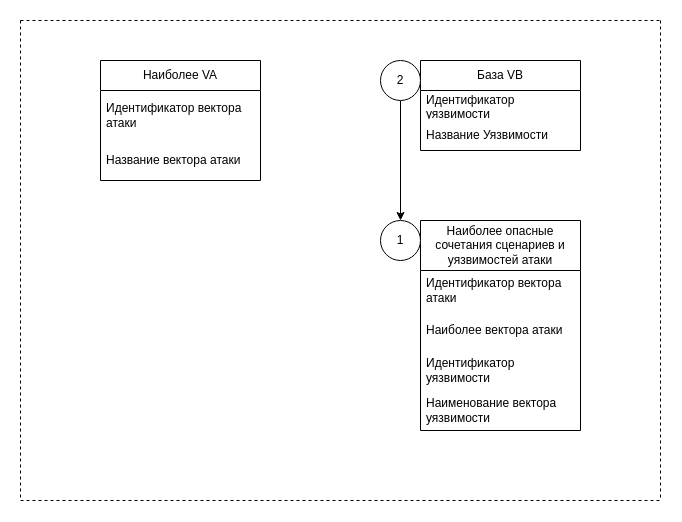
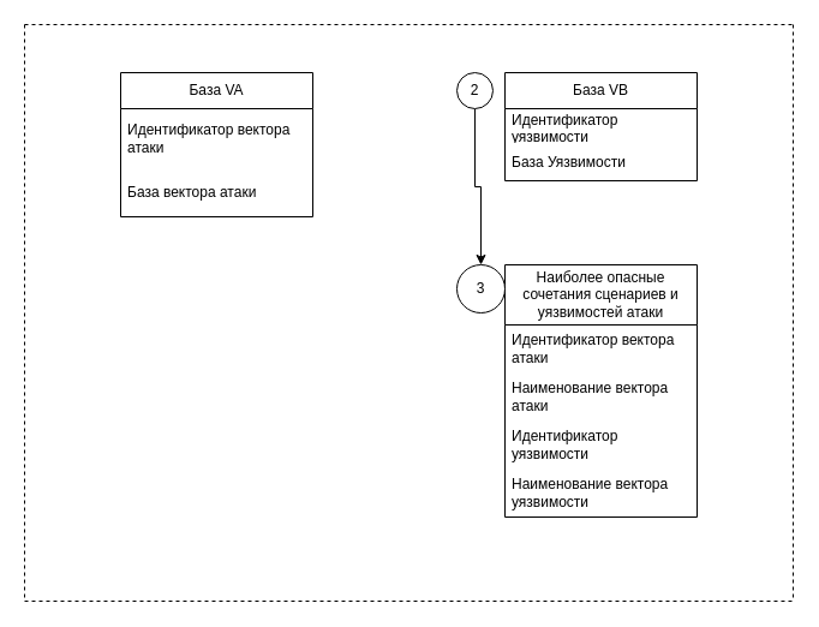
  <mxCell id="0" />
  <mxCell id="1" parent="0" />
  <mxCell id="2" value="" style="endArrow=none;dashed=1;html=1;rounded=0;" parent="1" edge="1"><mxGeometry width="50" height="50" relative="1" as="geometry"><mxPoint x="20" y="20" as="sourcePoint" /><mxPoint x="660" y="20" as="targetPoint" /></mxGeometry></mxCell>
  <mxCell id="3" value="" style="endArrow=none;dashed=1;html=1;rounded=0;" parent="1" edge="1"><mxGeometry width="50" height="50" relative="1" as="geometry"><mxPoint x="20" y="20" as="sourcePoint" /><mxPoint x="20" y="500" as="targetPoint" /></mxGeometry></mxCell>
  <mxCell id="4" value="" style="endArrow=none;dashed=1;html=1;rounded=0;" parent="1" edge="1"><mxGeometry width="50" height="50" relative="1" as="geometry"><mxPoint x="20" y="500" as="sourcePoint" /><mxPoint x="660" y="500" as="targetPoint" /></mxGeometry></mxCell>
- <mxCell id="5" value="Наиболее VA" style="swimlane;fontStyle=0;childLayout=stackLayout;horizontal=1;startSize=30;horizontalStack=0;resizeParent=1;resizeParentMax=0;resizeLast=0;collapsible=1;marginBottom=0;whiteSpace=wrap;html=1;" parent="1" vertex="1"><mxGeometry x="100" y="60" width="160" height="120" as="geometry" /></mxCell>
+ <mxCell id="5" value="База VA" style="swimlane;fontStyle=0;childLayout=stackLayout;horizontal=1;startSize=30;horizontalStack=0;resizeParent=1;resizeParentMax=0;resizeLast=0;collapsible=1;marginBottom=0;whiteSpace=wrap;html=1;" parent="1" vertex="1"><mxGeometry x="100" y="60" width="160" height="120" as="geometry" /></mxCell>
  <mxCell id="6" value="Идентификатор вектора атаки" style="text;strokeColor=none;fillColor=none;align=left;verticalAlign=middle;spacingLeft=4;spacingRight=4;overflow=hidden;points=[[0,0.5],[1,0.5]];portConstraint=eastwest;rotatable=0;whiteSpace=wrap;html=1;" parent="5" vertex="1"><mxGeometry y="30" width="160" height="50" as="geometry" /></mxCell>
- <mxCell id="7" value="Название вектора атаки" style="text;strokeColor=none;fillColor=none;align=left;verticalAlign=middle;spacingLeft=4;spacingRight=4;overflow=hidden;points=[[0,0.5],[1,0.5]];portConstraint=eastwest;rotatable=0;whiteSpace=wrap;html=1;" parent="5" vertex="1"><mxGeometry y="80" width="160" height="40" as="geometry" /></mxCell>
+ <mxCell id="7" value="База вектора атаки" style="text;strokeColor=none;fillColor=none;align=left;verticalAlign=middle;spacingLeft=4;spacingRight=4;overflow=hidden;points=[[0,0.5],[1,0.5]];portConstraint=eastwest;rotatable=0;whiteSpace=wrap;html=1;" parent="5" vertex="1"><mxGeometry y="80" width="160" height="40" as="geometry" /></mxCell>
  <mxCell id="8" value="База VB" style="swimlane;fontStyle=0;childLayout=stackLayout;horizontal=1;startSize=30;horizontalStack=0;resizeParent=1;resizeParentMax=0;resizeLast=0;collapsible=1;marginBottom=0;whiteSpace=wrap;html=1;" parent="1" vertex="1"><mxGeometry x="420" y="60" width="160" height="90" as="geometry" /></mxCell>
  <mxCell id="9" value="Идентификатор уязвимости" style="text;strokeColor=none;fillColor=none;align=left;verticalAlign=middle;spacingLeft=4;spacingRight=4;overflow=hidden;points=[[0,0.5],[1,0.5]];portConstraint=eastwest;rotatable=0;whiteSpace=wrap;html=1;" parent="8" vertex="1"><mxGeometry y="30" width="160" height="30" as="geometry" /></mxCell>
- <mxCell id="10" value="Название Уязвимости" style="text;strokeColor=none;fillColor=none;align=left;verticalAlign=middle;spacingLeft=4;spacingRight=4;overflow=hidden;points=[[0,0.5],[1,0.5]];portConstraint=eastwest;rotatable=0;whiteSpace=wrap;html=1;" parent="8" vertex="1"><mxGeometry y="60" width="160" height="30" as="geometry" /></mxCell>
+ <mxCell id="10" value="База Уязвимости" style="text;strokeColor=none;fillColor=none;align=left;verticalAlign=middle;spacingLeft=4;spacingRight=4;overflow=hidden;points=[[0,0.5],[1,0.5]];portConstraint=eastwest;rotatable=0;whiteSpace=wrap;html=1;" parent="8" vertex="1"><mxGeometry y="60" width="160" height="30" as="geometry" /></mxCell>
  <mxCell id="11" value="" style="endArrow=none;dashed=1;html=1;rounded=0;" parent="1" edge="1"><mxGeometry width="50" height="50" relative="1" as="geometry"><mxPoint x="660" y="20" as="sourcePoint" /><mxPoint x="660" y="500" as="targetPoint" /></mxGeometry></mxCell>
  <mxCell id="12" value="Наиболее опасные сочетания сценариев и уязвимостей атаки" style="swimlane;fontStyle=0;childLayout=stackLayout;horizontal=1;startSize=50;horizontalStack=0;resizeParent=1;resizeParentMax=0;resizeLast=0;collapsible=1;marginBottom=0;whiteSpace=wrap;html=1;" parent="1" vertex="1"><mxGeometry x="420" y="220" width="160" height="210" as="geometry" /></mxCell>
  <mxCell id="13" value="Идентификатор вектора атаки" style="text;strokeColor=none;fillColor=none;align=left;verticalAlign=middle;spacingLeft=4;spacingRight=4;overflow=hidden;points=[[0,0.5],[1,0.5]];portConstraint=eastwest;rotatable=0;whiteSpace=wrap;html=1;" parent="12" vertex="1"><mxGeometry y="50" width="160" height="40" as="geometry" /></mxCell>
- <mxCell id="14" value="Наиболее вектора атаки" style="text;strokeColor=none;fillColor=none;align=left;verticalAlign=middle;spacingLeft=4;spacingRight=4;overflow=hidden;points=[[0,0.5],[1,0.5]];portConstraint=eastwest;rotatable=0;whiteSpace=wrap;html=1;" parent="12" vertex="1"><mxGeometry y="90" width="160" height="40" as="geometry" /></mxCell>
+ <mxCell id="14" value="Наименование вектора атаки" style="text;strokeColor=none;fillColor=none;align=left;verticalAlign=middle;spacingLeft=4;spacingRight=4;overflow=hidden;points=[[0,0.5],[1,0.5]];portConstraint=eastwest;rotatable=0;whiteSpace=wrap;html=1;" parent="12" vertex="1"><mxGeometry y="90" width="160" height="40" as="geometry" /></mxCell>
  <mxCell id="15" value="Идентификатор уязвимости" style="text;strokeColor=none;fillColor=none;align=left;verticalAlign=middle;spacingLeft=4;spacingRight=4;overflow=hidden;points=[[0,0.5],[1,0.5]];portConstraint=eastwest;rotatable=0;whiteSpace=wrap;html=1;" parent="12" vertex="1"><mxGeometry y="130" width="160" height="40" as="geometry" /></mxCell>
  <mxCell id="16" value="Наименование вектора уязвимости" style="text;strokeColor=none;fillColor=none;align=left;verticalAlign=middle;spacingLeft=4;spacingRight=4;overflow=hidden;points=[[0,0.5],[1,0.5]];portConstraint=eastwest;rotatable=0;whiteSpace=wrap;html=1;" parent="12" vertex="1"><mxGeometry y="170" width="160" height="40" as="geometry" /></mxCell>
  <mxCell id="17" style="edgeStyle=orthogonalEdgeStyle;rounded=0;orthogonalLoop=1;jettySize=auto;html=1;entryX=0.5;entryY=0;entryDx=0;entryDy=0;" edge="1" parent="1" source="18" target="19"><mxGeometry relative="1" as="geometry" /></mxCell>
- <mxCell id="18" value="2" style="ellipse;whiteSpace=wrap;html=1;aspect=fixed;" vertex="1" parent="1"><mxGeometry x="380" y="60" width="40" height="40" as="geometry" /></mxCell>
- <mxCell id="19" value="1" style="ellipse;whiteSpace=wrap;html=1;aspect=fixed;" vertex="1" parent="1"><mxGeometry x="380" y="220" width="40" height="40" as="geometry" /></mxCell>
+ <mxCell id="18" value="2" style="ellipse;whiteSpace=wrap;html=1;aspect=fixed;" vertex="1" parent="1"><mxGeometry x="380" y="60" width="30" height="30" as="geometry" /></mxCell>
+ <mxCell id="19" value="3" style="ellipse;whiteSpace=wrap;html=1;aspect=fixed;" vertex="1" parent="1"><mxGeometry x="380" y="220" width="40" height="40" as="geometry" /></mxCell>
